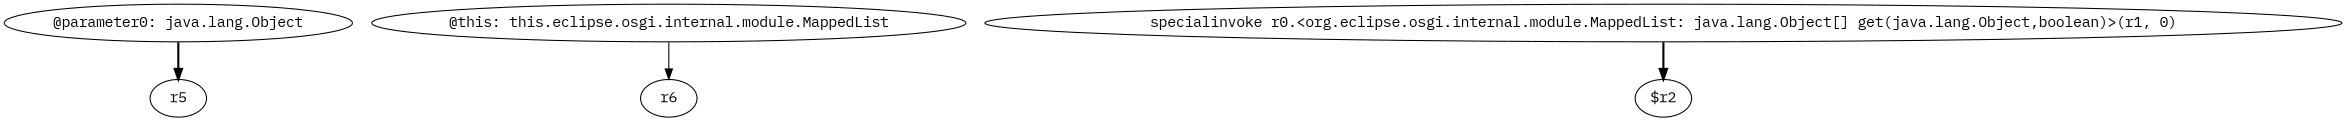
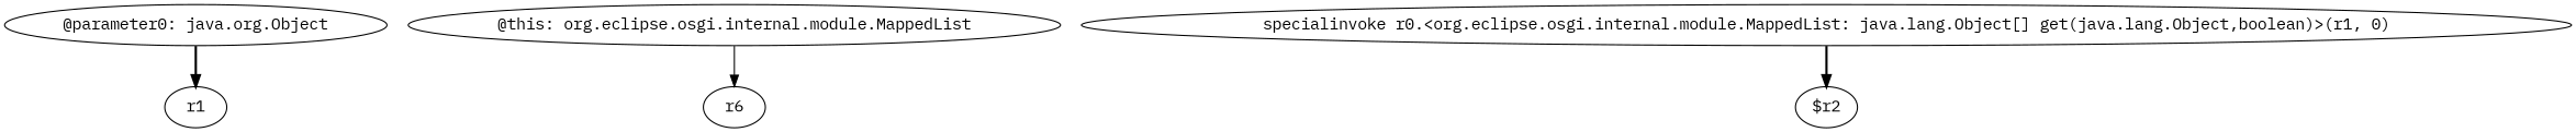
  digraph {
    fontname="IBM Plex Mono"
    node [fontname="IBM Plex Mono"]
    edge [fontname="IBM Plex Mono" style=bold]
-   n1 [label="@parameter0: java.lang.Object"]
-   n2 [label=r5]
-   n3 [label="@this: this.eclipse.osgi.internal.module.MappedList"]
+   n1 [label="@parameter0: java.org.Object"]
+   n2 [label=r1]
+   n3 [label="@this: org.eclipse.osgi.internal.module.MappedList"]
    n4 [label=r6]
    n5 [label="specialinvoke r0.<org.eclipse.osgi.internal.module.MappedList: java.lang.Object[] get(java.lang.Object,boolean)>(r1, 0)"]
    n6 [label="$r2"]
    n1 -> n2
    n3 -> n4 [style=solid]
    n5 -> n6
  }
